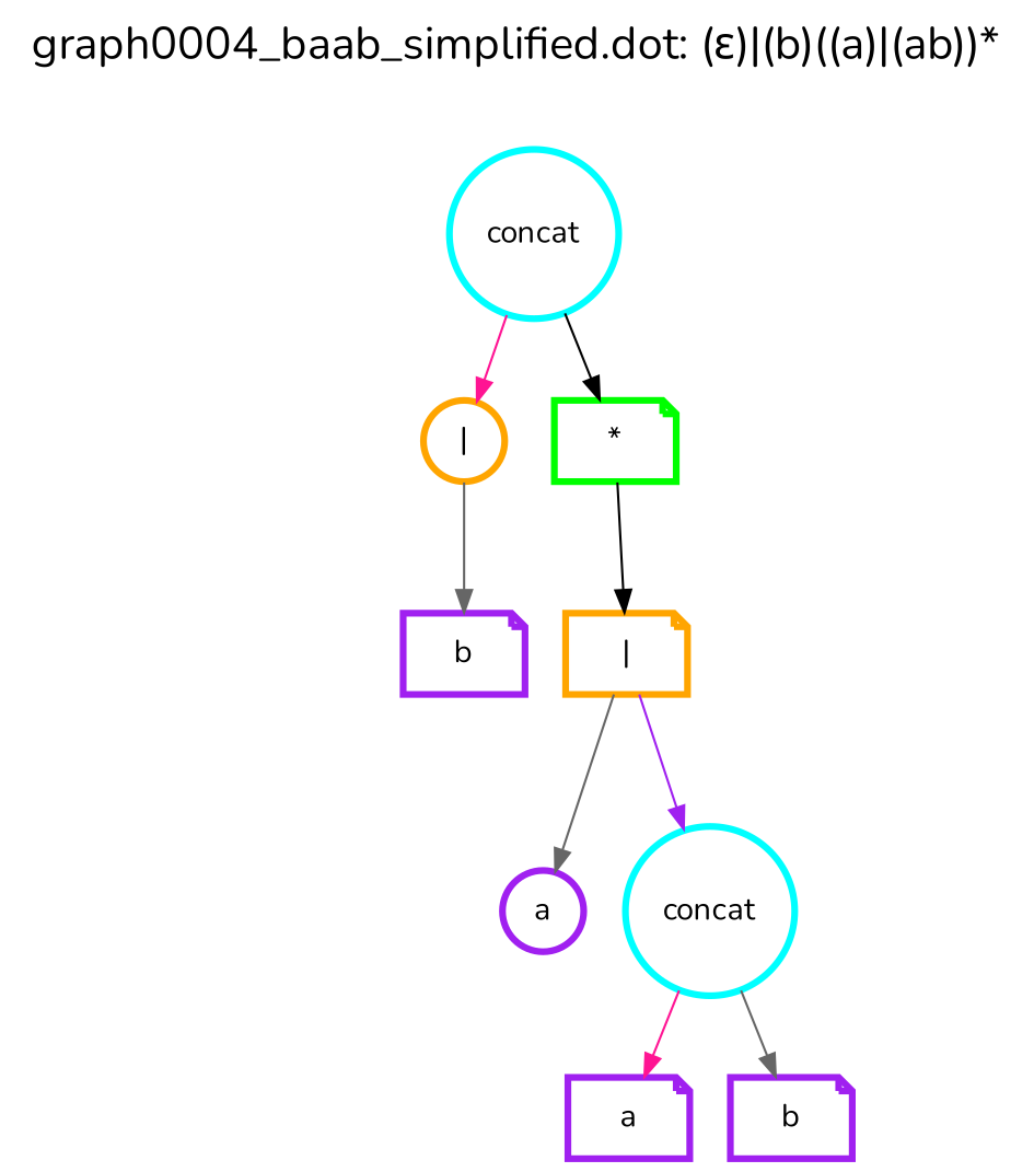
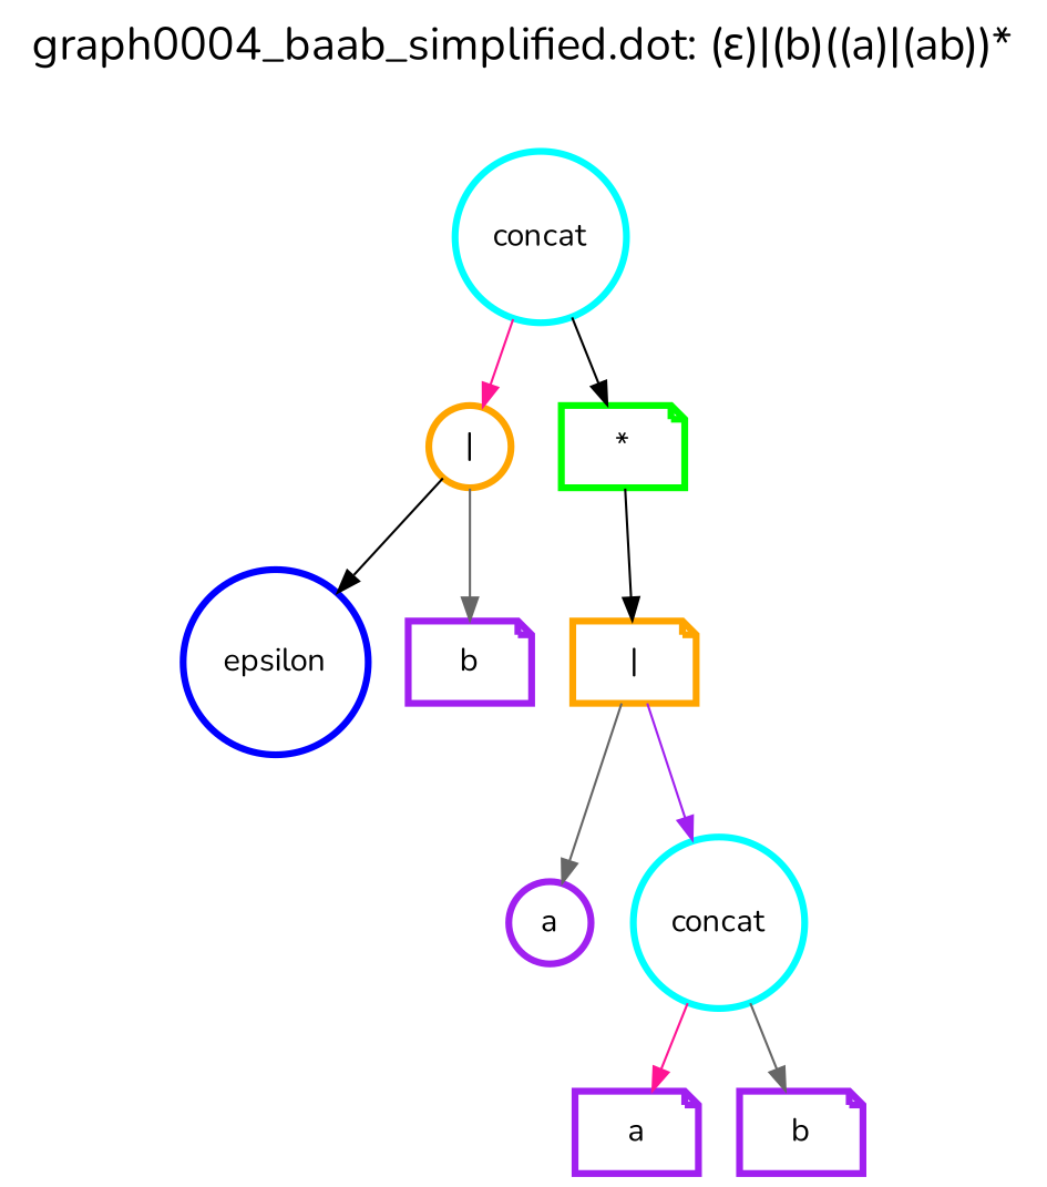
  digraph {
    fontname=Nunito
    fontsize=20
    label="graph0004_baab_simplified.dot: (ε)|(b)((a)|(ab))*"
    labelloc=t
    node [color=purple penwidth=3 shape=circle fontname=Nunito]
    edge [color=black fontname=Nunito]
    n1 [color=cyan label=concat]
    n2 [color=orange label="|"]
    n3 [color=green label="*" shape=note]
+   n4 [color=blue label=epsilon]
    n5 [label=b shape=note]
    n6 [color=orange label="|" shape=note]
    n7 [label=a]
    n8 [color=cyan label=concat]
    n9 [label=a shape=note]
    n10 [label=b shape=note]
    n1 -> n2 [color=deeppink]
    n1 -> n3
+   n2 -> n4
    n2 -> n5 [color=gray40]
    n3 -> n6
    n6 -> n7 [color=gray40]
    n6 -> n8 [color=purple]
    n8 -> n9 [color=deeppink]
    n8 -> n10 [color=gray40]
  }
